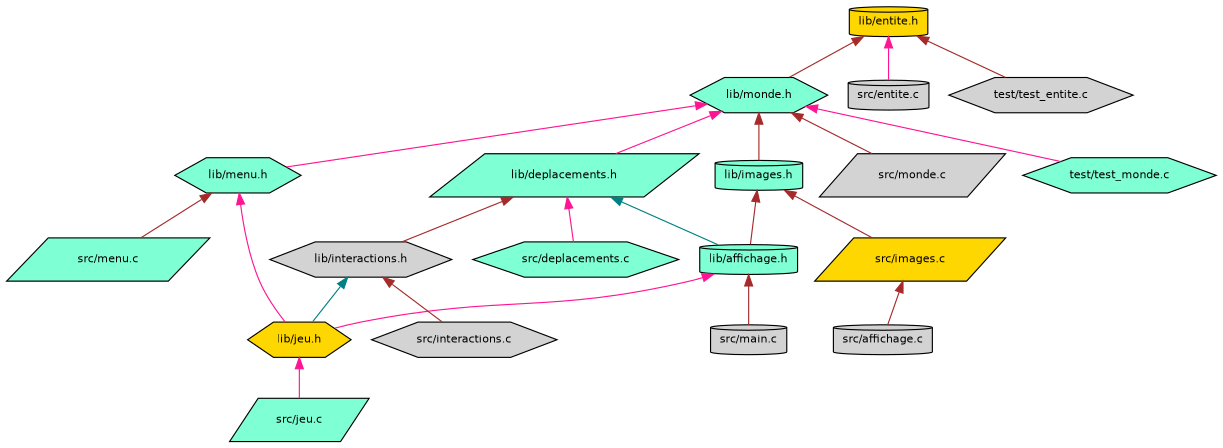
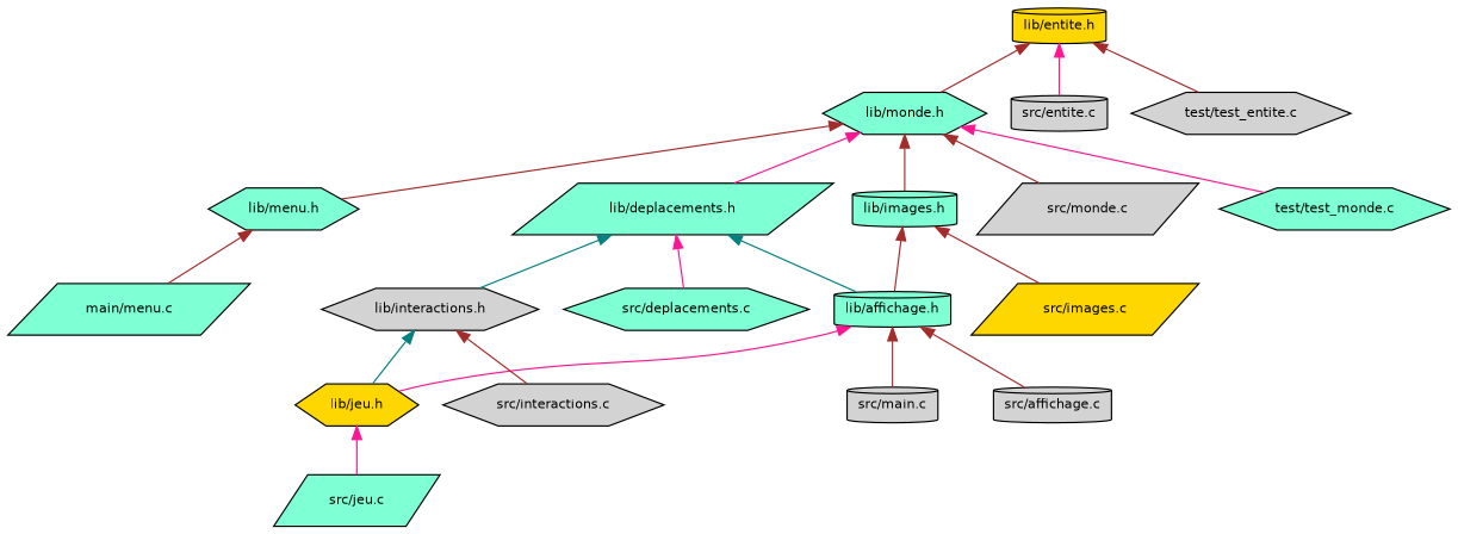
  digraph {
    node [color=black fillcolor=aquamarine fontname=Helvetica fontsize=10 shape=hexagon style=filled]
    edge [color=brown dir=back fontname=Helvetica fontsize=10 labelfontname=Helvetica labelfontsize=10 style=solid]
    n1 [fillcolor=gold fontcolor=black height=0.2 label="lib/entite.h" shape=cylinder width=0.4]
    n2 [height=0.2 label="lib/monde.h" width=0.4]
    n3 [fillcolor=lightgrey height=0.2 label="src/entite.c" shape=cylinder width=0.4]
    n4 [fillcolor=lightgrey height=0.2 label="test/test_entite.c" width=0.4]
    n5 [height=0.2 label="lib/images.h" shape=cylinder width=0.4]
    n6 [height=0.2 label="lib/deplacements.h" shape=parallelogram width=0.4]
    n7 [height=0.2 label="lib/menu.h" width=0.4]
    n8 [fillcolor=lightgrey height=0.2 label="src/monde.c" shape=parallelogram width=0.4]
    n9 [height=0.2 label="test/test_monde.c" width=0.4]
    n10 [height=0.2 label="lib/affichage.h" shape=cylinder width=0.4]
    n11 [fillcolor=gold height=0.2 label="src/images.c" shape=parallelogram width=0.4]
    n12 [height=0.2 label="src/deplacements.c" width=0.4]
    n13 [fillcolor=lightgrey height=0.2 label="lib/interactions.h" width=0.4]
    n14 [fillcolor=gold height=0.2 label="lib/jeu.h" width=0.4]
-   n15 [height=0.2 label="src/menu.c" shape=parallelogram width=0.4]
+   n15 [height=0.2 label="main/menu.c" shape=parallelogram width=0.4]
    n16 [fillcolor=lightgrey height=0.2 label="src/affichage.c" shape=cylinder width=0.4]
    n17 [fillcolor=lightgrey height=0.2 label="src/main.c" shape=cylinder width=0.4]
    n18 [height=0.2 label="src/jeu.c" shape=parallelogram width=0.4]
    n19 [fillcolor=lightgrey height=0.2 label="src/interactions.c" width=0.4]
    n1 -> n2
    n1 -> n3 [color=deeppink]
    n1 -> n4
    n2 -> n5
    n2 -> n6 [color=deeppink]
-   n2 -> n7 [color=deeppink]
+   n2 -> n7
    n2 -> n8
    n2 -> n9 [color=deeppink]
    n5 -> n10
    n5 -> n11
    n6 -> n10 [color=teal]
    n6 -> n12 [color=deeppink]
-   n6 -> n13
-   n7 -> n14 [color=deeppink]
+   n6 -> n13 [color=teal]
    n7 -> n15
    n10 -> n14 [color=deeppink]
-   n11 -> n16
+   n10 -> n16
    n10 -> n17
    n13 -> n14 [color=teal]
    n13 -> n19
    n14 -> n18 [color=deeppink]
  }
